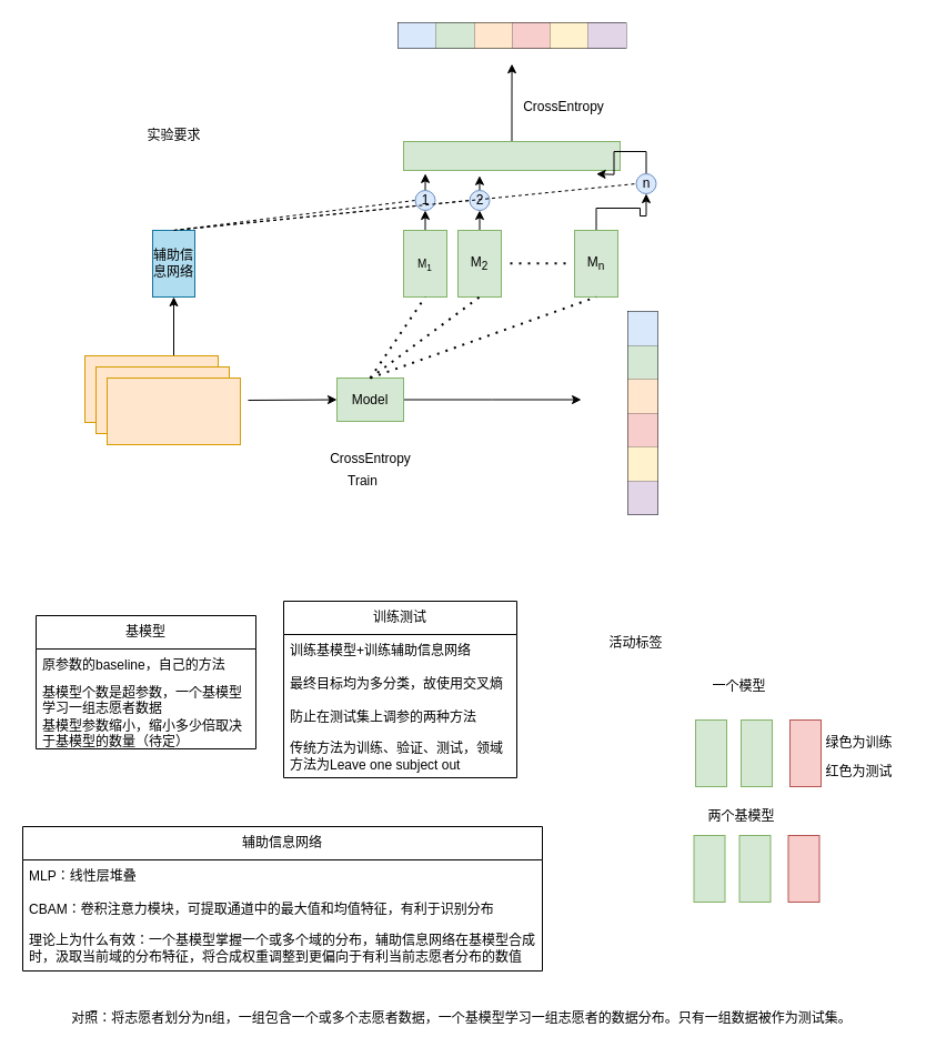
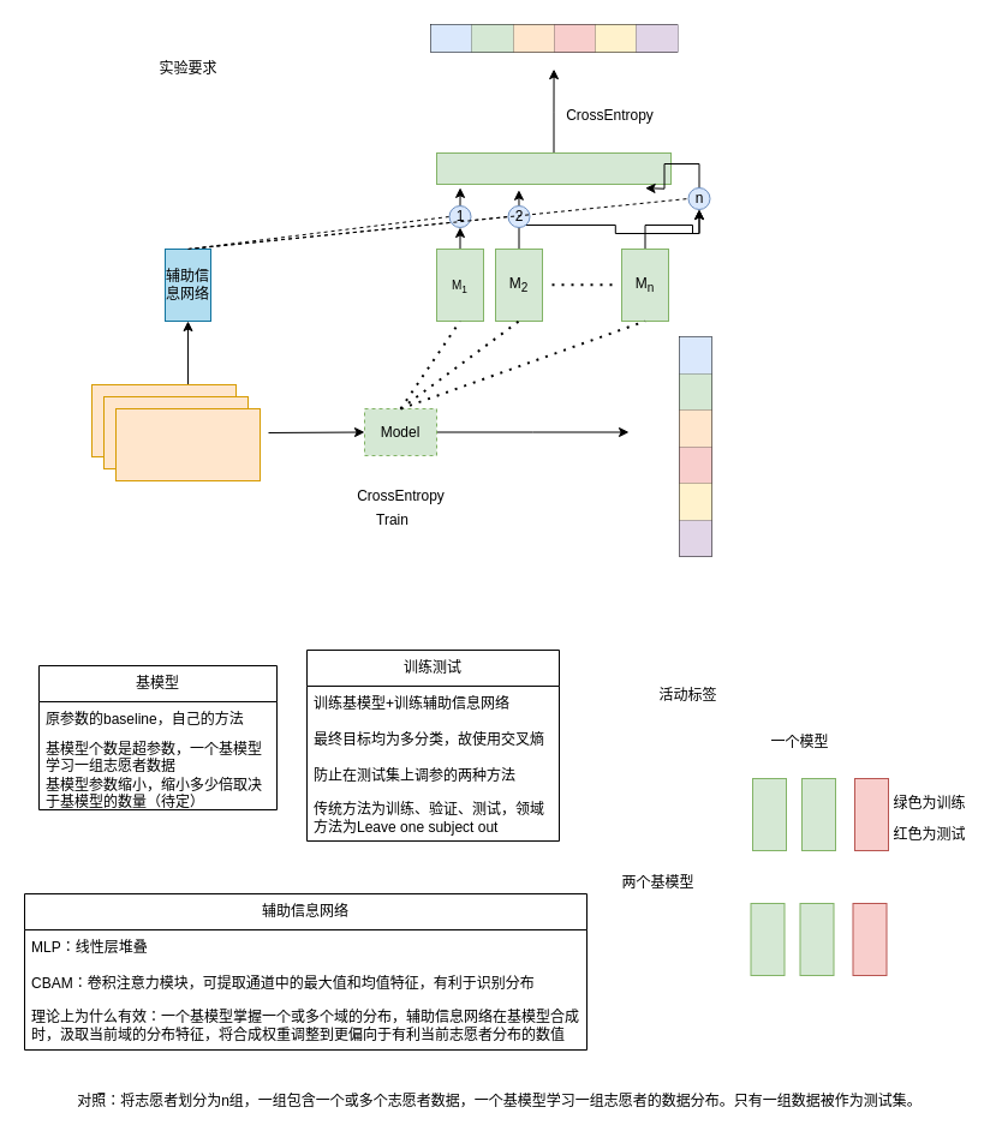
  <mxCell id="0" />
  <mxCell id="1" parent="0" />
  <mxCell id="2" value="" style="endArrow=none;dashed=1;html=1;rounded=0;entryX=0;entryY=0.5;entryDx=0;entryDy=0;exitX=0.5;exitY=0;exitDx=0;exitDy=0;" parent="1" source="43" target="22" edge="1"><mxGeometry width="50" height="50" relative="1" as="geometry"><mxPoint x="140" y="252" as="sourcePoint" /><mxPoint x="222" y="243" as="targetPoint" /></mxGeometry></mxCell>
  <mxCell id="3" value="" style="endArrow=none;dashed=1;html=1;rounded=0;entryX=0;entryY=0.5;entryDx=0;entryDy=0;exitX=0.5;exitY=0;exitDx=0;exitDy=0;" parent="1" source="43" target="24" edge="1"><mxGeometry width="50" height="50" relative="1" as="geometry"><mxPoint x="143" y="252" as="sourcePoint" /><mxPoint x="200" y="228" as="targetPoint" /></mxGeometry></mxCell>
  <mxCell id="4" style="edgeStyle=orthogonalEdgeStyle;rounded=0;orthogonalLoop=1;jettySize=auto;html=1;exitX=0.5;exitY=0;exitDx=0;exitDy=0;entryX=0.5;entryY=1;entryDx=0;entryDy=0;" parent="1" source="6" target="22" edge="1"><mxGeometry relative="1" as="geometry" /></mxCell>
- <mxCell id="5" style="edgeStyle=orthogonalEdgeStyle;rounded=0;orthogonalLoop=1;jettySize=auto;html=1;exitX=0.5;exitY=0;exitDx=0;exitDy=0;entryX=0.5;entryY=1;entryDx=0;entryDy=0;" parent="1" source="8" target="24" edge="1"><mxGeometry relative="1" as="geometry" /></mxCell>
+ <mxCell id="5" style="edgeStyle=orthogonalEdgeStyle;rounded=0;orthogonalLoop=1;jettySize=auto;html=1;exitX=0.5;exitY=0;exitDx=0;exitDy=0;" parent="1" source="8" target="26" edge="1"><mxGeometry relative="1" as="geometry" /></mxCell>
  <mxCell id="6" value="&lt;span style=&quot;font-size: 10px;&quot;&gt;M&lt;sub&gt;1&lt;/sub&gt;&lt;/span&gt;" style="rounded=0;whiteSpace=wrap;html=1;fillColor=#d5e8d4;strokeColor=#82b366;" parent="1" vertex="1"><mxGeometry x="363" y="207" width="39" height="60" as="geometry" /></mxCell>
  <mxCell id="7" style="edgeStyle=orthogonalEdgeStyle;rounded=0;orthogonalLoop=1;jettySize=auto;html=1;exitX=0.5;exitY=0;exitDx=0;exitDy=0;entryX=0.5;entryY=1;entryDx=0;entryDy=0;" parent="1" source="9" target="26" edge="1"><mxGeometry relative="1" as="geometry" /></mxCell>
  <mxCell id="8" value="M&lt;sub&gt;2&lt;/sub&gt;" style="rounded=0;whiteSpace=wrap;html=1;fillColor=#d5e8d4;strokeColor=#82b366;" parent="1" vertex="1"><mxGeometry x="412" y="207" width="39" height="60" as="geometry" /></mxCell>
  <mxCell id="9" value="M&lt;sub&gt;n&lt;/sub&gt;" style="rounded=0;whiteSpace=wrap;html=1;fillColor=#d5e8d4;strokeColor=#82b366;" parent="1" vertex="1"><mxGeometry x="517" y="207" width="39" height="60" as="geometry" /></mxCell>
  <mxCell id="10" value="" style="endArrow=none;dashed=1;html=1;dashPattern=1 3;strokeWidth=2;rounded=0;" parent="1" edge="1"><mxGeometry width="50" height="50" relative="1" as="geometry"><mxPoint x="459" y="236.71" as="sourcePoint" /><mxPoint x="509" y="236.71" as="targetPoint" /></mxGeometry></mxCell>
  <mxCell id="11" style="edgeStyle=orthogonalEdgeStyle;rounded=0;orthogonalLoop=1;jettySize=auto;html=1;exitX=0.5;exitY=0;exitDx=0;exitDy=0;" parent="1" source="12" edge="1"><mxGeometry relative="1" as="geometry"><mxPoint x="523.016" y="359.5" as="targetPoint" /></mxGeometry></mxCell>
- <mxCell id="12" value="Model" style="rounded=0;whiteSpace=wrap;html=1;fillColor=#d5e8d4;strokeColor=#82b366;direction=south;" parent="1" vertex="1"><mxGeometry x="303" y="340" width="60" height="39" as="geometry" /></mxCell>
+ <mxCell id="12" value="Model" style="rounded=0;whiteSpace=wrap;html=1;fillColor=#d5e8d4;strokeColor=#82b366;direction=south;dashed=1;" parent="1" vertex="1"><mxGeometry x="303" y="340" width="60" height="39" as="geometry" /></mxCell>
  <mxCell id="13" style="edgeStyle=orthogonalEdgeStyle;rounded=0;orthogonalLoop=1;jettySize=auto;html=1;exitX=0.5;exitY=0;exitDx=0;exitDy=0;" parent="1" source="14" target="43" edge="1"><mxGeometry relative="1" as="geometry"><Array as="points"><mxPoint x="156" y="320" /></Array></mxGeometry></mxCell>
  <mxCell id="14" value="" style="rounded=0;whiteSpace=wrap;html=1;fillColor=#ffe6cc;strokeColor=#d79b00;" parent="1" vertex="1"><mxGeometry x="76" y="320" width="120" height="60" as="geometry" /></mxCell>
  <mxCell id="15" value="" style="rounded=0;whiteSpace=wrap;html=1;fillColor=#ffe6cc;strokeColor=#d79b00;" parent="1" vertex="1"><mxGeometry x="86" y="330" width="120" height="60" as="geometry" /></mxCell>
  <mxCell id="16" value="" style="rounded=0;whiteSpace=wrap;html=1;fillColor=#ffe6cc;strokeColor=#d79b00;" parent="1" vertex="1"><mxGeometry x="96" y="340" width="120" height="60" as="geometry" /></mxCell>
  <mxCell id="17" value="" style="endArrow=classic;html=1;rounded=0;entryX=0.5;entryY=1;entryDx=0;entryDy=0;" parent="1" target="12" edge="1"><mxGeometry width="50" height="50" relative="1" as="geometry"><mxPoint x="223" y="360" as="sourcePoint" /><mxPoint x="298" y="451" as="targetPoint" /></mxGeometry></mxCell>
  <mxCell id="18" value="CrossEntropy" style="text;html=1;align=center;verticalAlign=middle;resizable=0;points=[];autosize=1;strokeColor=none;fillColor=none;" parent="1" vertex="1"><mxGeometry x="287.5" y="400" width="91" height="26" as="geometry" /></mxCell>
  <mxCell id="19" style="edgeStyle=orthogonalEdgeStyle;rounded=0;orthogonalLoop=1;jettySize=auto;html=1;exitX=0.5;exitY=0;exitDx=0;exitDy=0;" parent="1" source="20" edge="1"><mxGeometry relative="1" as="geometry"><mxPoint x="460.571" y="57.103" as="targetPoint" /></mxGeometry></mxCell>
  <mxCell id="20" value="" style="rounded=0;whiteSpace=wrap;html=1;fillColor=#d5e8d4;strokeColor=#82b366;" parent="1" vertex="1"><mxGeometry x="363" y="127" width="195" height="26" as="geometry" /></mxCell>
  <mxCell id="21" style="edgeStyle=orthogonalEdgeStyle;rounded=0;orthogonalLoop=1;jettySize=auto;html=1;exitX=0.5;exitY=0;exitDx=0;exitDy=0;" parent="1" source="22" edge="1"><mxGeometry relative="1" as="geometry"><mxPoint x="382.6" y="155.873" as="targetPoint" /></mxGeometry></mxCell>
  <mxCell id="22" value="1" style="ellipse;whiteSpace=wrap;html=1;aspect=fixed;fillColor=#dae8fc;strokeColor=#6c8ebf;" parent="1" vertex="1"><mxGeometry x="373.5" y="171" width="18" height="18" as="geometry" /></mxCell>
  <mxCell id="23" style="edgeStyle=orthogonalEdgeStyle;rounded=0;orthogonalLoop=1;jettySize=auto;html=1;exitX=0.5;exitY=0;exitDx=0;exitDy=0;" parent="1" source="24" edge="1"><mxGeometry relative="1" as="geometry"><mxPoint x="431.4" y="157.793" as="targetPoint" /></mxGeometry></mxCell>
  <mxCell id="24" value="2" style="ellipse;whiteSpace=wrap;html=1;aspect=fixed;fillColor=#dae8fc;strokeColor=#6c8ebf;" parent="1" vertex="1"><mxGeometry x="422.5" y="171" width="18" height="18" as="geometry" /></mxCell>
  <mxCell id="25" style="edgeStyle=orthogonalEdgeStyle;rounded=0;orthogonalLoop=1;jettySize=auto;html=1;exitX=0.5;exitY=0;exitDx=0;exitDy=0;" parent="1" source="26" edge="1"><mxGeometry relative="1" as="geometry"><mxPoint x="536.6" y="156.193" as="targetPoint" /></mxGeometry></mxCell>
  <mxCell id="26" value="n" style="ellipse;whiteSpace=wrap;html=1;aspect=fixed;fillColor=#dae8fc;strokeColor=#6c8ebf;" parent="1" vertex="1"><mxGeometry x="572.5" y="156" width="18" height="18" as="geometry" /></mxCell>
  <mxCell id="27" value="CrossEntropy" style="text;html=1;align=center;verticalAlign=middle;resizable=0;points=[];autosize=1;strokeColor=none;fillColor=none;" parent="1" vertex="1"><mxGeometry x="461" y="83" width="91" height="26" as="geometry" /></mxCell>
  <mxCell id="28" value="Train" style="text;html=1;align=center;verticalAlign=middle;resizable=0;points=[];autosize=1;strokeColor=none;fillColor=none;" parent="1" vertex="1"><mxGeometry x="303" y="420" width="45" height="26" as="geometry" /></mxCell>
  <mxCell id="29" value="" style="shape=table;startSize=0;container=1;collapsible=0;childLayout=tableLayout;" parent="1" vertex="1"><mxGeometry x="565" y="280" width="27" height="183" as="geometry" /></mxCell>
  <mxCell id="30" value="" style="shape=tableRow;horizontal=0;startSize=0;swimlaneHead=0;swimlaneBody=0;strokeColor=inherit;top=0;left=0;bottom=0;right=0;collapsible=0;dropTarget=0;fillColor=none;points=[[0,0.5],[1,0.5]];portConstraint=eastwest;" parent="29" vertex="1"><mxGeometry width="27" height="31" as="geometry" /></mxCell>
  <mxCell id="31" value="" style="shape=partialRectangle;html=1;whiteSpace=wrap;connectable=0;strokeColor=#6c8ebf;overflow=hidden;fillColor=#dae8fc;top=0;left=0;bottom=0;right=0;pointerEvents=1;" parent="30" vertex="1"><mxGeometry width="27" height="31" as="geometry"><mxRectangle width="27" height="31" as="alternateBounds" /></mxGeometry></mxCell>
  <mxCell id="32" value="" style="shape=tableRow;horizontal=0;startSize=0;swimlaneHead=0;swimlaneBody=0;strokeColor=inherit;top=0;left=0;bottom=0;right=0;collapsible=0;dropTarget=0;fillColor=none;points=[[0,0.5],[1,0.5]];portConstraint=eastwest;" parent="29" vertex="1"><mxGeometry y="31" width="27" height="30" as="geometry" /></mxCell>
  <mxCell id="33" value="" style="shape=partialRectangle;html=1;whiteSpace=wrap;connectable=0;strokeColor=default;overflow=hidden;fillColor=#d5e8d4;top=0;left=0;bottom=0;right=0;pointerEvents=1;strokeWidth=1;perimeterSpacing=1;" parent="32" vertex="1"><mxGeometry width="27" height="30" as="geometry"><mxRectangle width="27" height="30" as="alternateBounds" /></mxGeometry></mxCell>
  <mxCell id="34" value="" style="shape=tableRow;horizontal=0;startSize=0;swimlaneHead=0;swimlaneBody=0;strokeColor=inherit;top=0;left=0;bottom=0;right=0;collapsible=0;dropTarget=0;fillColor=none;points=[[0,0.5],[1,0.5]];portConstraint=eastwest;" parent="29" vertex="1"><mxGeometry y="61" width="27" height="31" as="geometry" /></mxCell>
  <mxCell id="35" value="" style="shape=partialRectangle;html=1;whiteSpace=wrap;connectable=0;strokeColor=#d79b00;overflow=hidden;fillColor=#ffe6cc;top=0;left=0;bottom=0;right=0;pointerEvents=1;" parent="34" vertex="1"><mxGeometry width="27" height="31" as="geometry"><mxRectangle width="27" height="31" as="alternateBounds" /></mxGeometry></mxCell>
  <mxCell id="36" value="" style="shape=tableRow;horizontal=0;startSize=0;swimlaneHead=0;swimlaneBody=0;strokeColor=inherit;top=0;left=0;bottom=0;right=0;collapsible=0;dropTarget=0;fillColor=none;points=[[0,0.5],[1,0.5]];portConstraint=eastwest;" parent="29" vertex="1"><mxGeometry y="92" width="27" height="30" as="geometry" /></mxCell>
  <mxCell id="37" value="" style="shape=partialRectangle;html=1;whiteSpace=wrap;connectable=0;strokeColor=#b85450;overflow=hidden;fillColor=#f8cecc;top=0;left=0;bottom=0;right=0;pointerEvents=1;" parent="36" vertex="1"><mxGeometry width="27" height="30" as="geometry"><mxRectangle width="27" height="30" as="alternateBounds" /></mxGeometry></mxCell>
  <mxCell id="38" value="" style="shape=tableRow;horizontal=0;startSize=0;swimlaneHead=0;swimlaneBody=0;strokeColor=inherit;top=0;left=0;bottom=0;right=0;collapsible=0;dropTarget=0;fillColor=none;points=[[0,0.5],[1,0.5]];portConstraint=eastwest;" parent="29" vertex="1"><mxGeometry y="122" width="27" height="31" as="geometry" /></mxCell>
  <mxCell id="39" value="" style="shape=partialRectangle;html=1;whiteSpace=wrap;connectable=0;strokeColor=#d6b656;overflow=hidden;fillColor=#fff2cc;top=0;left=0;bottom=0;right=0;pointerEvents=1;" parent="38" vertex="1"><mxGeometry width="27" height="31" as="geometry"><mxRectangle width="27" height="31" as="alternateBounds" /></mxGeometry></mxCell>
  <mxCell id="40" value="" style="shape=tableRow;horizontal=0;startSize=0;swimlaneHead=0;swimlaneBody=0;strokeColor=inherit;top=0;left=0;bottom=0;right=0;collapsible=0;dropTarget=0;fillColor=none;points=[[0,0.5],[1,0.5]];portConstraint=eastwest;" parent="29" vertex="1"><mxGeometry y="153" width="27" height="30" as="geometry" /></mxCell>
  <mxCell id="41" value="" style="shape=partialRectangle;html=1;whiteSpace=wrap;connectable=0;strokeColor=#9673a6;overflow=hidden;fillColor=#e1d5e7;top=0;left=0;bottom=0;right=0;pointerEvents=1;" parent="40" vertex="1"><mxGeometry width="27" height="30" as="geometry"><mxRectangle width="27" height="30" as="alternateBounds" /></mxGeometry></mxCell>
  <mxCell id="42" value="活动标签" style="text;html=1;align=center;verticalAlign=middle;resizable=0;points=[];autosize=1;strokeColor=none;fillColor=none;" parent="1" vertex="1"><mxGeometry x="539" y="566" width="66" height="26" as="geometry" /></mxCell>
  <mxCell id="43" value="辅助信息网络" style="rounded=0;whiteSpace=wrap;html=1;fillColor=#b1ddf0;strokeColor=#10739e;" parent="1" vertex="1"><mxGeometry x="137" y="207" width="38" height="60" as="geometry" /></mxCell>
  <mxCell id="44" value="" style="endArrow=none;dashed=1;html=1;rounded=0;entryX=0;entryY=0.5;entryDx=0;entryDy=0;exitX=0.5;exitY=0;exitDx=0;exitDy=0;" parent="1" source="43" target="26" edge="1"><mxGeometry width="50" height="50" relative="1" as="geometry"><mxPoint x="152" y="258" as="sourcePoint" /><mxPoint x="433" y="190" as="targetPoint" /></mxGeometry></mxCell>
  <mxCell id="45" value="" style="endArrow=none;dashed=1;html=1;dashPattern=1 3;strokeWidth=2;rounded=0;entryX=0.5;entryY=1;entryDx=0;entryDy=0;exitX=0;exitY=0.5;exitDx=0;exitDy=0;" parent="1" source="12" target="6" edge="1"><mxGeometry width="50" height="50" relative="1" as="geometry"><mxPoint x="325" y="334" as="sourcePoint" /><mxPoint x="375" y="284" as="targetPoint" /></mxGeometry></mxCell>
  <mxCell id="46" value="" style="endArrow=none;dashed=1;html=1;dashPattern=1 3;strokeWidth=2;rounded=0;exitX=0;exitY=0.5;exitDx=0;exitDy=0;entryX=0.5;entryY=1;entryDx=0;entryDy=0;" parent="1" source="12" target="8" edge="1"><mxGeometry width="50" height="50" relative="1" as="geometry"><mxPoint x="413" y="320" as="sourcePoint" /><mxPoint x="463" y="270" as="targetPoint" /></mxGeometry></mxCell>
  <mxCell id="47" value="" style="endArrow=none;dashed=1;html=1;dashPattern=1 3;strokeWidth=2;rounded=0;exitX=0;exitY=0.5;exitDx=0;exitDy=0;entryX=0.5;entryY=1;entryDx=0;entryDy=0;" parent="1" source="12" target="9" edge="1"><mxGeometry width="50" height="50" relative="1" as="geometry"><mxPoint x="450" y="334" as="sourcePoint" /><mxPoint x="500" y="284" as="targetPoint" /></mxGeometry></mxCell>
- <mxCell id="48" value="实验要求" style="text;html=1;align=center;verticalAlign=middle;resizable=0;points=[];autosize=1;strokeColor=none;fillColor=none;" parent="1" vertex="1"><mxGeometry x="123" y="109" width="66" height="26" as="geometry" /></mxCell>
+ <mxCell id="48" value="实验要求" style="text;html=1;align=center;verticalAlign=middle;resizable=0;points=[];autosize=1;strokeColor=none;fillColor=none;" parent="1" vertex="1"><mxGeometry x="123" y="44" width="66" height="26" as="geometry" /></mxCell>
  <mxCell id="49" value="基模型" style="swimlane;fontStyle=0;childLayout=stackLayout;horizontal=1;startSize=30;horizontalStack=0;resizeParent=1;resizeParentMax=0;resizeLast=0;collapsible=1;marginBottom=0;whiteSpace=wrap;html=1;" parent="1" vertex="1"><mxGeometry x="32" y="554" width="198" height="120" as="geometry" /></mxCell>
  <mxCell id="50" value="原参数的baseline，自己的方法" style="text;strokeColor=none;fillColor=none;align=left;verticalAlign=middle;spacingLeft=4;spacingRight=4;overflow=hidden;points=[[0,0.5],[1,0.5]];portConstraint=eastwest;rotatable=0;whiteSpace=wrap;html=1;" parent="49" vertex="1"><mxGeometry y="30" width="198" height="30" as="geometry" /></mxCell>
  <mxCell id="51" value="基模型个数是超参数，一个基模型学习一组志愿者数据" style="text;strokeColor=none;fillColor=none;align=left;verticalAlign=middle;spacingLeft=4;spacingRight=4;overflow=hidden;points=[[0,0.5],[1,0.5]];portConstraint=eastwest;rotatable=0;whiteSpace=wrap;html=1;" parent="49" vertex="1"><mxGeometry y="60" width="198" height="30" as="geometry" /></mxCell>
  <mxCell id="52" value="基模型参数缩小，缩小多少倍取决于基模型的数量（待定）" style="text;strokeColor=none;fillColor=none;align=left;verticalAlign=middle;spacingLeft=4;spacingRight=4;overflow=hidden;points=[[0,0.5],[1,0.5]];portConstraint=eastwest;rotatable=0;whiteSpace=wrap;html=1;" parent="49" vertex="1"><mxGeometry y="90" width="198" height="30" as="geometry" /></mxCell>
  <mxCell id="53" value="训练测试" style="swimlane;fontStyle=0;childLayout=stackLayout;horizontal=1;startSize=30;horizontalStack=0;resizeParent=1;resizeParentMax=0;resizeLast=0;collapsible=1;marginBottom=0;whiteSpace=wrap;html=1;" parent="1" vertex="1"><mxGeometry x="255" y="541" width="210" height="159" as="geometry" /></mxCell>
  <mxCell id="54" value="训练基模型+训练辅助信息网络" style="text;strokeColor=none;fillColor=none;align=left;verticalAlign=middle;spacingLeft=4;spacingRight=4;overflow=hidden;points=[[0,0.5],[1,0.5]];portConstraint=eastwest;rotatable=0;whiteSpace=wrap;html=1;" parent="53" vertex="1"><mxGeometry y="30" width="210" height="30" as="geometry" /></mxCell>
  <mxCell id="55" value="最终目标均为多分类，故使用交叉熵" style="text;strokeColor=none;fillColor=none;align=left;verticalAlign=middle;spacingLeft=4;spacingRight=4;overflow=hidden;points=[[0,0.5],[1,0.5]];portConstraint=eastwest;rotatable=0;whiteSpace=wrap;html=1;" parent="53" vertex="1"><mxGeometry y="60" width="210" height="30" as="geometry" /></mxCell>
  <mxCell id="56" value="防止在测试集上调参的两种方法" style="text;strokeColor=none;fillColor=none;align=left;verticalAlign=middle;spacingLeft=4;spacingRight=4;overflow=hidden;points=[[0,0.5],[1,0.5]];portConstraint=eastwest;rotatable=0;whiteSpace=wrap;html=1;" parent="53" vertex="1"><mxGeometry y="90" width="210" height="30" as="geometry" /></mxCell>
  <mxCell id="57" value="传统方法为训练、验证、测试，领域方法为Leave one subject out" style="text;strokeColor=none;fillColor=none;align=left;verticalAlign=middle;spacingLeft=4;spacingRight=4;overflow=hidden;points=[[0,0.5],[1,0.5]];portConstraint=eastwest;rotatable=0;whiteSpace=wrap;html=1;" parent="53" vertex="1"><mxGeometry y="120" width="210" height="39" as="geometry" /></mxCell>
  <mxCell id="58" value="辅助信息网络" style="swimlane;fontStyle=0;childLayout=stackLayout;horizontal=1;startSize=30;horizontalStack=0;resizeParent=1;resizeParentMax=0;resizeLast=0;collapsible=1;marginBottom=0;whiteSpace=wrap;html=1;" parent="1" vertex="1"><mxGeometry x="20" y="744" width="468" height="130" as="geometry" /></mxCell>
  <mxCell id="59" value="MLP：线性层堆叠" style="text;strokeColor=none;fillColor=none;align=left;verticalAlign=middle;spacingLeft=4;spacingRight=4;overflow=hidden;points=[[0,0.5],[1,0.5]];portConstraint=eastwest;rotatable=0;whiteSpace=wrap;html=1;" parent="58" vertex="1"><mxGeometry y="30" width="468" height="30" as="geometry" /></mxCell>
  <mxCell id="60" value="CBAM：卷积注意力模块，可提取通道中的最大值和均值特征，有利于识别分布" style="text;strokeColor=none;fillColor=none;align=left;verticalAlign=middle;spacingLeft=4;spacingRight=4;overflow=hidden;points=[[0,0.5],[1,0.5]];portConstraint=eastwest;rotatable=0;whiteSpace=wrap;html=1;" parent="58" vertex="1"><mxGeometry y="60" width="468" height="30" as="geometry" /></mxCell>
  <mxCell id="61" value="理论上为什么有效：一个基模型掌握一个或多个域的分布，辅助信息网络在基模型合成时，汲取当前域的分布特征，将合成权重调整到更偏向于有利当前志愿者分布的数值" style="text;strokeColor=none;fillColor=none;align=left;verticalAlign=middle;spacingLeft=4;spacingRight=4;overflow=hidden;points=[[0,0.5],[1,0.5]];portConstraint=eastwest;rotatable=0;whiteSpace=wrap;html=1;" parent="58" vertex="1"><mxGeometry y="90" width="468" height="40" as="geometry" /></mxCell>
  <mxCell id="62" value="对照：将志愿者划分为n组，一组包含一个或多个志愿者数据，一个基模型学习一组志愿者的数据分布。只有一组数据被作为测试集。" style="text;html=1;align=center;verticalAlign=middle;resizable=0;points=[];autosize=1;strokeColor=none;fillColor=none;" parent="1" vertex="1"><mxGeometry x="54" y="904" width="721" height="26" as="geometry" /></mxCell>
  <mxCell id="63" value="" style="shape=table;startSize=0;container=1;collapsible=0;childLayout=tableLayout;" parent="1" vertex="1"><mxGeometry x="358" y="20" width="205.5" height="23" as="geometry" /></mxCell>
  <mxCell id="64" value="" style="shape=tableRow;horizontal=0;startSize=0;swimlaneHead=0;swimlaneBody=0;strokeColor=inherit;top=0;left=0;bottom=0;right=0;collapsible=0;dropTarget=0;fillColor=none;points=[[0,0.5],[1,0.5]];portConstraint=eastwest;" parent="63" vertex="1"><mxGeometry width="205.5" height="23" as="geometry" /></mxCell>
  <mxCell id="65" value="" style="shape=partialRectangle;html=1;whiteSpace=wrap;connectable=0;strokeColor=#6c8ebf;overflow=hidden;fillColor=#dae8fc;top=0;left=0;bottom=0;right=0;pointerEvents=1;" parent="64" vertex="1"><mxGeometry width="34" height="23" as="geometry"><mxRectangle width="34" height="23" as="alternateBounds" /></mxGeometry></mxCell>
  <mxCell id="66" value="" style="shape=partialRectangle;html=1;whiteSpace=wrap;connectable=0;strokeColor=#82b366;overflow=hidden;fillColor=#d5e8d4;top=0;left=0;bottom=0;right=0;pointerEvents=1;" parent="64" vertex="1"><mxGeometry x="34" width="35" height="23" as="geometry"><mxRectangle width="35" height="23" as="alternateBounds" /></mxGeometry></mxCell>
  <mxCell id="67" value="" style="shape=partialRectangle;html=1;whiteSpace=wrap;connectable=0;strokeColor=#d79b00;overflow=hidden;fillColor=#ffe6cc;top=0;left=0;bottom=0;right=0;pointerEvents=1;" parent="64" vertex="1"><mxGeometry x="69" width="34" height="23" as="geometry"><mxRectangle width="34" height="23" as="alternateBounds" /></mxGeometry></mxCell>
  <mxCell id="68" value="" style="shape=partialRectangle;html=1;whiteSpace=wrap;connectable=0;strokeColor=#b85450;overflow=hidden;fillColor=#f8cecc;top=0;left=0;bottom=0;right=0;pointerEvents=1;" parent="64" vertex="1"><mxGeometry x="103" width="34" height="23" as="geometry"><mxRectangle width="34" height="23" as="alternateBounds" /></mxGeometry></mxCell>
  <mxCell id="69" value="" style="shape=partialRectangle;html=1;whiteSpace=wrap;connectable=0;strokeColor=#d6b656;overflow=hidden;fillColor=#fff2cc;top=0;left=0;bottom=0;right=0;pointerEvents=1;" parent="64" vertex="1"><mxGeometry x="137" width="34" height="23" as="geometry"><mxRectangle width="34" height="23" as="alternateBounds" /></mxGeometry></mxCell>
  <mxCell id="70" value="" style="shape=partialRectangle;html=1;whiteSpace=wrap;connectable=0;strokeColor=#9673a6;overflow=hidden;fillColor=#e1d5e7;top=0;left=0;bottom=0;right=0;pointerEvents=1;" parent="64" vertex="1"><mxGeometry x="171" width="35" height="23" as="geometry"><mxRectangle width="35" height="23" as="alternateBounds" /></mxGeometry></mxCell>
  <mxCell id="71" value="" style="rounded=0;whiteSpace=wrap;html=1;fillColor=#d5e8d4;strokeColor=#82b366;" parent="1" vertex="1"><mxGeometry x="626" y="648" width="28" height="60" as="geometry" /></mxCell>
  <mxCell id="72" value="" style="rounded=0;whiteSpace=wrap;html=1;fillColor=#d5e8d4;strokeColor=#82b366;" parent="1" vertex="1"><mxGeometry x="667" y="648" width="28" height="60" as="geometry" /></mxCell>
  <mxCell id="73" value="" style="rounded=0;whiteSpace=wrap;html=1;fillColor=#f8cecc;strokeColor=#b85450;" parent="1" vertex="1"><mxGeometry x="711" y="648" width="28" height="60" as="geometry" /></mxCell>
  <mxCell id="74" value="" style="rounded=0;whiteSpace=wrap;html=1;fillColor=#d5e8d4;strokeColor=#82b366;" parent="1" vertex="1"><mxGeometry x="624.5" y="752" width="28" height="60" as="geometry" /></mxCell>
  <mxCell id="75" value="" style="rounded=0;whiteSpace=wrap;html=1;fillColor=#d5e8d4;strokeColor=#82b366;" parent="1" vertex="1"><mxGeometry x="665.5" y="752" width="28" height="60" as="geometry" /></mxCell>
  <mxCell id="76" value="" style="rounded=0;whiteSpace=wrap;html=1;fillColor=#f8cecc;strokeColor=#b85450;" parent="1" vertex="1"><mxGeometry x="709.5" y="752" width="28" height="60" as="geometry" /></mxCell>
  <mxCell id="77" value="一个模型" style="text;html=1;align=center;verticalAlign=middle;resizable=0;points=[];autosize=1;strokeColor=none;fillColor=none;" parent="1" vertex="1"><mxGeometry x="632" y="605" width="66" height="26" as="geometry" /></mxCell>
- <mxCell id="78" value="两个基模型" style="text;html=1;align=center;verticalAlign=middle;resizable=0;points=[];autosize=1;strokeColor=none;fillColor=none;" parent="1" vertex="1"><mxGeometry x="628" y="722" width="78" height="26" as="geometry" /></mxCell>
+ <mxCell id="78" value="两个基模型" style="text;html=1;align=center;verticalAlign=middle;resizable=0;points=[];autosize=1;strokeColor=none;fillColor=none;" parent="1" vertex="1"><mxGeometry x="508" y="722" width="78" height="26" as="geometry" /></mxCell>
  <mxCell id="79" value="红色为测试" style="text;html=1;align=center;verticalAlign=middle;resizable=0;points=[];autosize=1;strokeColor=none;fillColor=none;" parent="1" vertex="1"><mxGeometry x="734" y="682" width="78" height="26" as="geometry" /></mxCell>
  <mxCell id="80" value="绿色为训练" style="text;html=1;align=center;verticalAlign=middle;resizable=0;points=[];autosize=1;strokeColor=none;fillColor=none;" parent="1" vertex="1"><mxGeometry x="734" y="656" width="78" height="26" as="geometry" /></mxCell>
